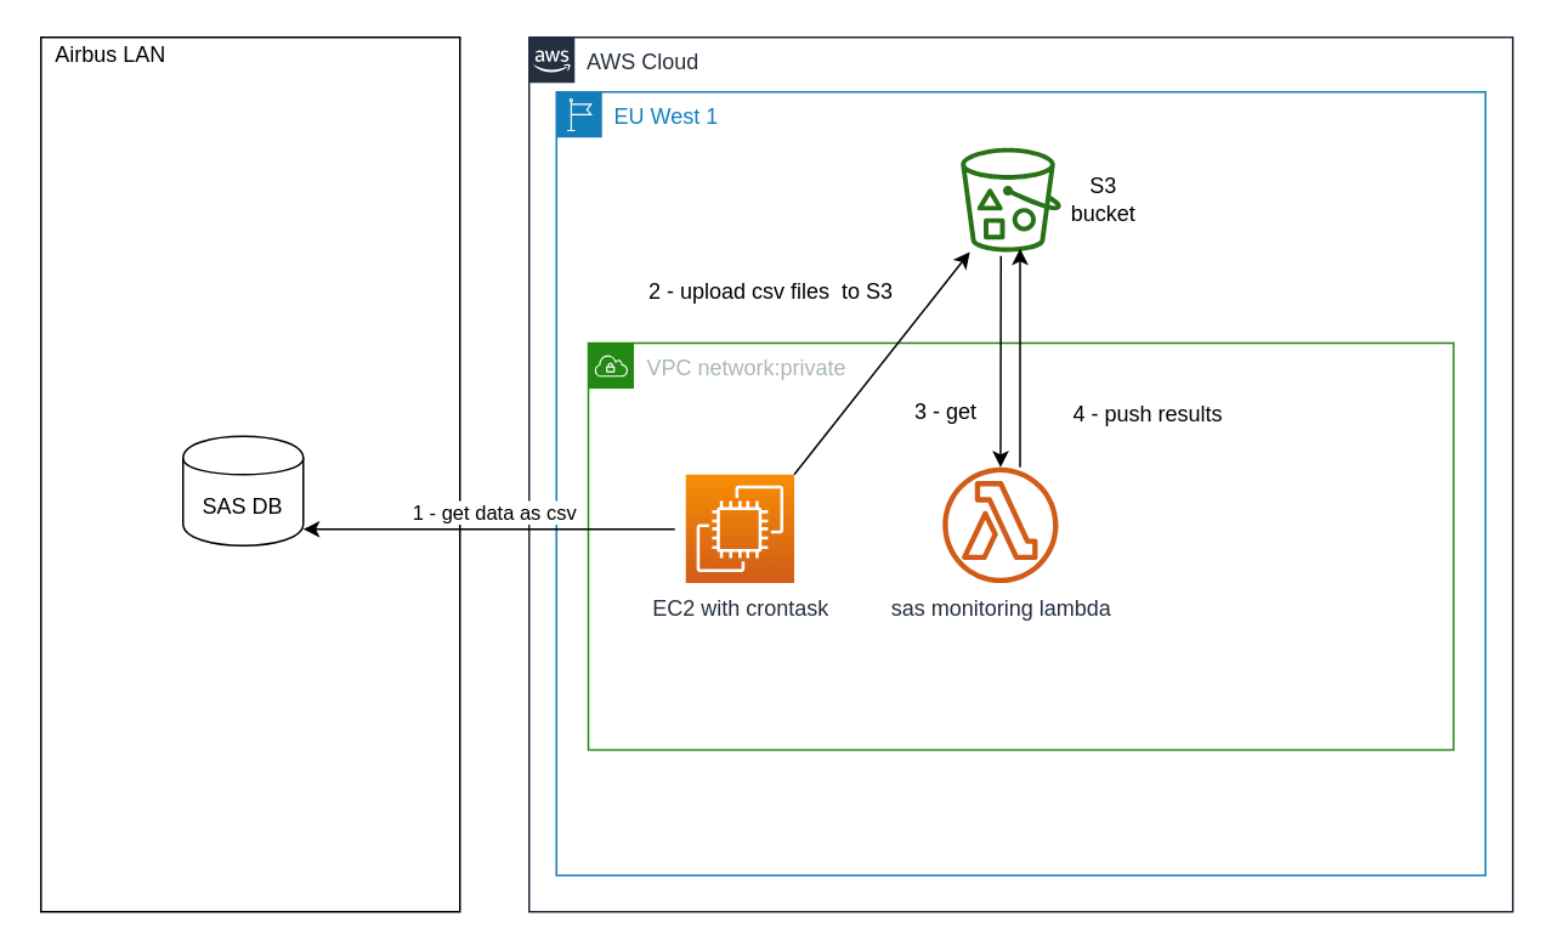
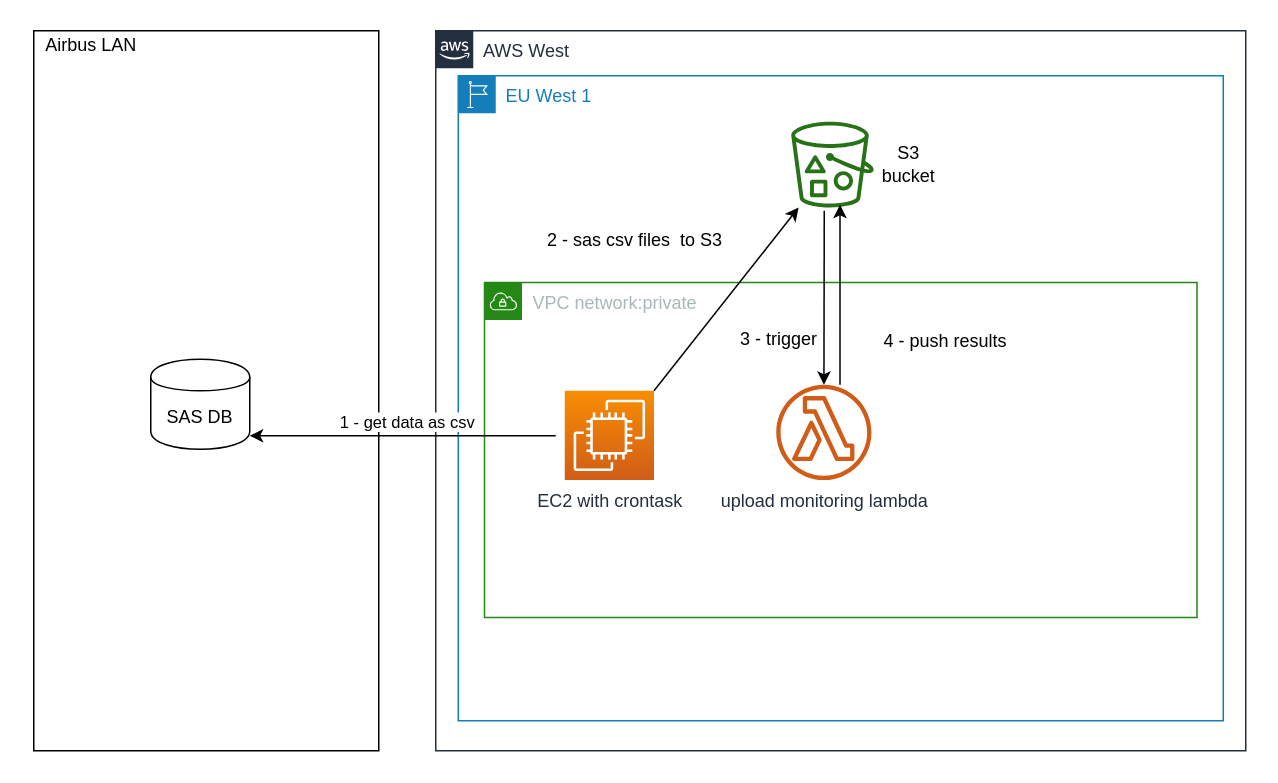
  <mxCell id="0" />
  <mxCell id="1" parent="0" />
- <mxCell id="2" value="AWS Cloud" style="points=[[0,0],[0.25,0],[0.5,0],[0.75,0],[1,0],[1,0.25],[1,0.5],[1,0.75],[1,1],[0.75,1],[0.5,1],[0.25,1],[0,1],[0,0.75],[0,0.5],[0,0.25]];outlineConnect=0;gradientColor=none;html=1;whiteSpace=wrap;fontSize=12;fontStyle=0;shape=mxgraph.aws4.group;grIcon=mxgraph.aws4.group_aws_cloud_alt;strokeColor=#232F3E;fillColor=none;verticalAlign=top;align=left;spacingLeft=30;fontColor=#232F3E;dashed=0;" vertex="1" parent="1"><mxGeometry x="290" y="20" width="540" height="480" as="geometry" /></mxCell>
+ <mxCell id="2" value="AWS West" style="points=[[0,0],[0.25,0],[0.5,0],[0.75,0],[1,0],[1,0.25],[1,0.5],[1,0.75],[1,1],[0.75,1],[0.5,1],[0.25,1],[0,1],[0,0.75],[0,0.5],[0,0.25]];outlineConnect=0;gradientColor=none;html=1;whiteSpace=wrap;fontSize=12;fontStyle=0;shape=mxgraph.aws4.group;grIcon=mxgraph.aws4.group_aws_cloud_alt;strokeColor=#232F3E;fillColor=none;verticalAlign=top;align=left;spacingLeft=30;fontColor=#232F3E;dashed=0;" vertex="1" parent="1"><mxGeometry x="290" y="20" width="540" height="480" as="geometry" /></mxCell>
  <mxCell id="3" value="EU West 1" style="points=[[0,0],[0.25,0],[0.5,0],[0.75,0],[1,0],[1,0.25],[1,0.5],[1,0.75],[1,1],[0.75,1],[0.5,1],[0.25,1],[0,1],[0,0.75],[0,0.5],[0,0.25]];outlineConnect=0;gradientColor=none;html=1;whiteSpace=wrap;fontSize=12;fontStyle=0;shape=mxgraph.aws4.group;grIcon=mxgraph.aws4.group_region;strokeColor=#147EBA;fillColor=none;verticalAlign=top;align=left;spacingLeft=30;fontColor=#147EBA;dashed=0;" vertex="1" parent="1"><mxGeometry x="305" y="50" width="510" height="430" as="geometry" /></mxCell>
  <mxCell id="4" value="S3 &lt;br&gt;bucket" style="text;html=1;align=center;verticalAlign=middle;resizable=0;points=[];autosize=1;" vertex="1" parent="1"><mxGeometry x="580" y="94.23" width="50" height="30" as="geometry" /></mxCell>
  <mxCell id="5" value="VPC network:private" style="points=[[0,0],[0.25,0],[0.5,0],[0.75,0],[1,0],[1,0.25],[1,0.5],[1,0.75],[1,1],[0.75,1],[0.5,1],[0.25,1],[0,1],[0,0.75],[0,0.5],[0,0.25]];outlineConnect=0;gradientColor=none;html=1;whiteSpace=wrap;fontSize=12;fontStyle=0;shape=mxgraph.aws4.group;grIcon=mxgraph.aws4.group_vpc;strokeColor=#248814;fillColor=none;verticalAlign=top;align=left;spacingLeft=30;fontColor=#AAB7B8;dashed=0;" vertex="1" parent="1"><mxGeometry x="322.5" y="187.87" width="475" height="223.27" as="geometry" /></mxCell>
  <mxCell id="6" value="" style="group" vertex="1" connectable="0" parent="1"><mxGeometry x="20" y="20" width="232" height="480" as="geometry" /></mxCell>
  <mxCell id="7" value="" style="rounded=0;whiteSpace=wrap;html=1;" vertex="1" parent="6"><mxGeometry x="2" width="230" height="480" as="geometry" /></mxCell>
  <mxCell id="8" value="Airbus LAN" style="text;html=1;align=center;verticalAlign=middle;resizable=0;points=[];autosize=1;fontColor=#000000;" vertex="1" parent="6"><mxGeometry width="80" height="20" as="geometry" /></mxCell>
  <mxCell id="9" value="SAS DB" style="shape=cylinder;whiteSpace=wrap;html=1;boundedLbl=1;backgroundOutline=1;" vertex="1" parent="6"><mxGeometry x="80" y="219" width="66" height="60" as="geometry" /></mxCell>
  <mxCell id="10" value="" style="endArrow=classic;html=1;" edge="1" parent="6"><mxGeometry width="50" height="50" relative="1" as="geometry"><mxPoint x="350" y="270" as="sourcePoint" /><mxPoint x="146" y="270" as="targetPoint" /></mxGeometry></mxCell>
  <mxCell id="11" value="1 - get data as csv" style="edgeLabel;html=1;align=center;verticalAlign=middle;resizable=0;points=[];" vertex="1" connectable="0" parent="10"><mxGeometry x="0.196" relative="1" as="geometry"><mxPoint x="22" y="-10" as="offset" /></mxGeometry></mxCell>
- <mxCell id="12" value="sas monitoring lambda" style="outlineConnect=0;fontColor=#232F3E;gradientColor=none;fillColor=#D05C17;strokeColor=none;dashed=0;verticalLabelPosition=bottom;verticalAlign=top;align=center;html=1;fontSize=12;fontStyle=0;aspect=fixed;pointerEvents=1;shape=mxgraph.aws4.lambda_function;" vertex="1" parent="1"><mxGeometry x="517" y="256" width="63.5" height="63.5" as="geometry" /></mxCell>
+ <mxCell id="12" value="upload monitoring lambda" style="outlineConnect=0;fontColor=#232F3E;gradientColor=none;fillColor=#D05C17;strokeColor=none;dashed=0;verticalLabelPosition=bottom;verticalAlign=top;align=center;html=1;fontSize=12;fontStyle=0;aspect=fixed;pointerEvents=1;shape=mxgraph.aws4.lambda_function;" vertex="1" parent="1"><mxGeometry x="517" y="256" width="63.5" height="63.5" as="geometry" /></mxCell>
  <mxCell id="13" value="" style="outlineConnect=0;fontColor=#232F3E;gradientColor=none;fillColor=#277116;strokeColor=none;dashed=0;verticalLabelPosition=bottom;verticalAlign=top;align=center;html=1;fontSize=12;fontStyle=0;aspect=fixed;pointerEvents=1;shape=mxgraph.aws4.bucket_with_objects;" vertex="1" parent="1"><mxGeometry x="527" y="80.63" width="55" height="57.2" as="geometry" /></mxCell>
  <mxCell id="14" value="EC2 with crontask" style="outlineConnect=0;fontColor=#232F3E;gradientColor=#F78E04;gradientDirection=north;fillColor=#D05C17;strokeColor=#ffffff;dashed=0;verticalLabelPosition=bottom;verticalAlign=top;align=center;html=1;fontSize=12;fontStyle=0;aspect=fixed;shape=mxgraph.aws4.resourceIcon;resIcon=mxgraph.aws4.ec2;" vertex="1" parent="1"><mxGeometry x="376" y="260" width="59.5" height="59.5" as="geometry" /></mxCell>
  <mxCell id="15" value="" style="endArrow=classic;html=1;" edge="1" parent="1" target="13"><mxGeometry width="50" height="50" relative="1" as="geometry"><mxPoint x="435.5" y="260" as="sourcePoint" /><mxPoint x="485.5" y="210" as="targetPoint" /></mxGeometry></mxCell>
- <mxCell id="16" value="2 - upload csv files&amp;nbsp; to S3" style="text;html=1;strokeColor=none;fillColor=none;align=center;verticalAlign=middle;whiteSpace=wrap;rounded=0;" vertex="1" parent="1"><mxGeometry x="350" y="150" width="146" height="20" as="geometry" /></mxCell>
+ <mxCell id="16" value="2 - sas csv files&amp;nbsp; to S3" style="text;html=1;strokeColor=none;fillColor=none;align=center;verticalAlign=middle;whiteSpace=wrap;rounded=0;" vertex="1" parent="1"><mxGeometry x="350" y="150" width="146" height="20" as="geometry" /></mxCell>
  <mxCell id="17" value="" style="endArrow=classic;html=1;" edge="1" parent="1" target="12"><mxGeometry width="50" height="50" relative="1" as="geometry"><mxPoint x="549" y="140" as="sourcePoint" /><mxPoint x="570" y="187.87" as="targetPoint" /></mxGeometry></mxCell>
- <mxCell id="18" value="3 - get" style="text;html=1;strokeColor=none;fillColor=none;align=center;verticalAlign=middle;whiteSpace=wrap;rounded=0;" vertex="1" parent="1"><mxGeometry x="489" y="216" width="60" height="20" as="geometry" /></mxCell>
+ <mxCell id="18" value="3 - trigger" style="text;html=1;strokeColor=none;fillColor=none;align=center;verticalAlign=middle;whiteSpace=wrap;rounded=0;" vertex="1" parent="1"><mxGeometry x="489" y="216" width="60" height="20" as="geometry" /></mxCell>
  <mxCell id="19" value="" style="endArrow=classic;html=1;" edge="1" parent="1"><mxGeometry width="50" height="50" relative="1" as="geometry"><mxPoint x="559.5" y="256" as="sourcePoint" /><mxPoint x="559.5" y="136" as="targetPoint" /></mxGeometry></mxCell>
  <mxCell id="20" value="4 - push results" style="text;html=1;strokeColor=none;fillColor=none;align=center;verticalAlign=middle;whiteSpace=wrap;rounded=0;" vertex="1" parent="1"><mxGeometry x="585" y="217" width="90" height="20" as="geometry" /></mxCell>
